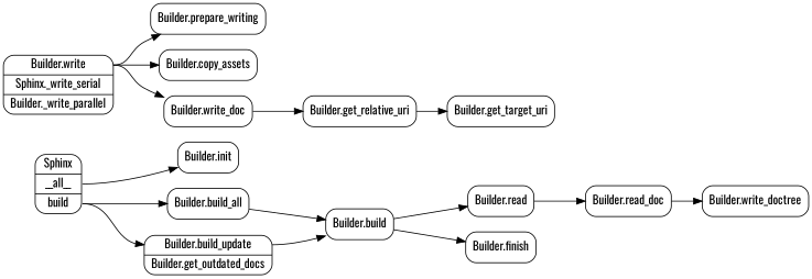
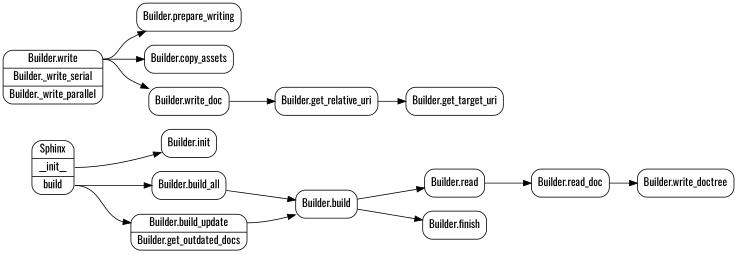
  digraph {
    fontname=Oswald
    rankdir=LR
    node [fontname=Oswald shape=rect style=rounded]
    edge [fontname=Oswald]
-   n1 [label="Sphinx | <init> __all__ | <build> build" shape=record]
+   n1 [label="Sphinx | <init> __init__ | <build> build" shape=record]
    "Builder.init"
    "Builder.build_all"
    n4 [label="<p1> Builder.build_update | Builder.get_outdated_docs" shape=record]
    "Builder.build"
    "Builder.read"
    "Builder.finish"
    "Builder.read_doc"
-   n9 [label="<p1> Builder.write | Sphinx._write_serial | Builder._write_parallel" shape=record]
+   n9 [label="<p1> Builder.write | Builder._write_serial | Builder._write_parallel" shape=record]
    "Builder.prepare_writing"
    "Builder.copy_assets"
    "Builder.write_doc"
    "Builder.write_doctree"
    "Builder.get_relative_uri"
    "Builder.get_target_uri"
    n1 -> "Builder.init" [tailport=init]
    n1 -> "Builder.build_all" [tailport=build]
    n1 -> n4 [headport=p1 tailport=build]
    "Builder.build_all" -> "Builder.build"
    n4 -> "Builder.build" [tailport=p1]
    "Builder.build" -> "Builder.read"
    "Builder.build" -> "Builder.finish"
    "Builder.read" -> "Builder.read_doc"
    "Builder.read_doc" -> "Builder.write_doctree"
    n9 -> "Builder.prepare_writing" [tailport=p1]
    n9 -> "Builder.copy_assets" [tailport=p1]
    n9 -> "Builder.write_doc" [tailport=p1]
    "Builder.write_doc" -> "Builder.get_relative_uri"
    "Builder.get_relative_uri" -> "Builder.get_target_uri"
  }
